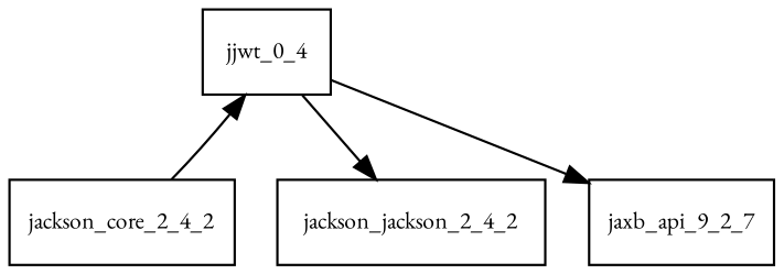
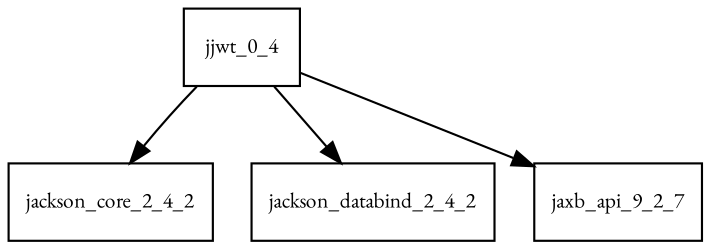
  digraph {
    fontname="EB Garamond"
    node [fontname="EB Garamond" fontsize=10.0 shape=box]
    edge [fontname="EB Garamond"]
    jjwt_0_4
    jackson_core_2_4_2
-   jackson_databind_2_4_2 [label=jackson_jackson_2_4_2]
+   jackson_databind_2_4_2
    n4 [label=jaxb_api_9_2_7]
-   jackson_core_2_4_2 -> jjwt_0_4
+   jjwt_0_4 -> jackson_core_2_4_2
    jjwt_0_4 -> jackson_databind_2_4_2
    jjwt_0_4 -> n4
  }
